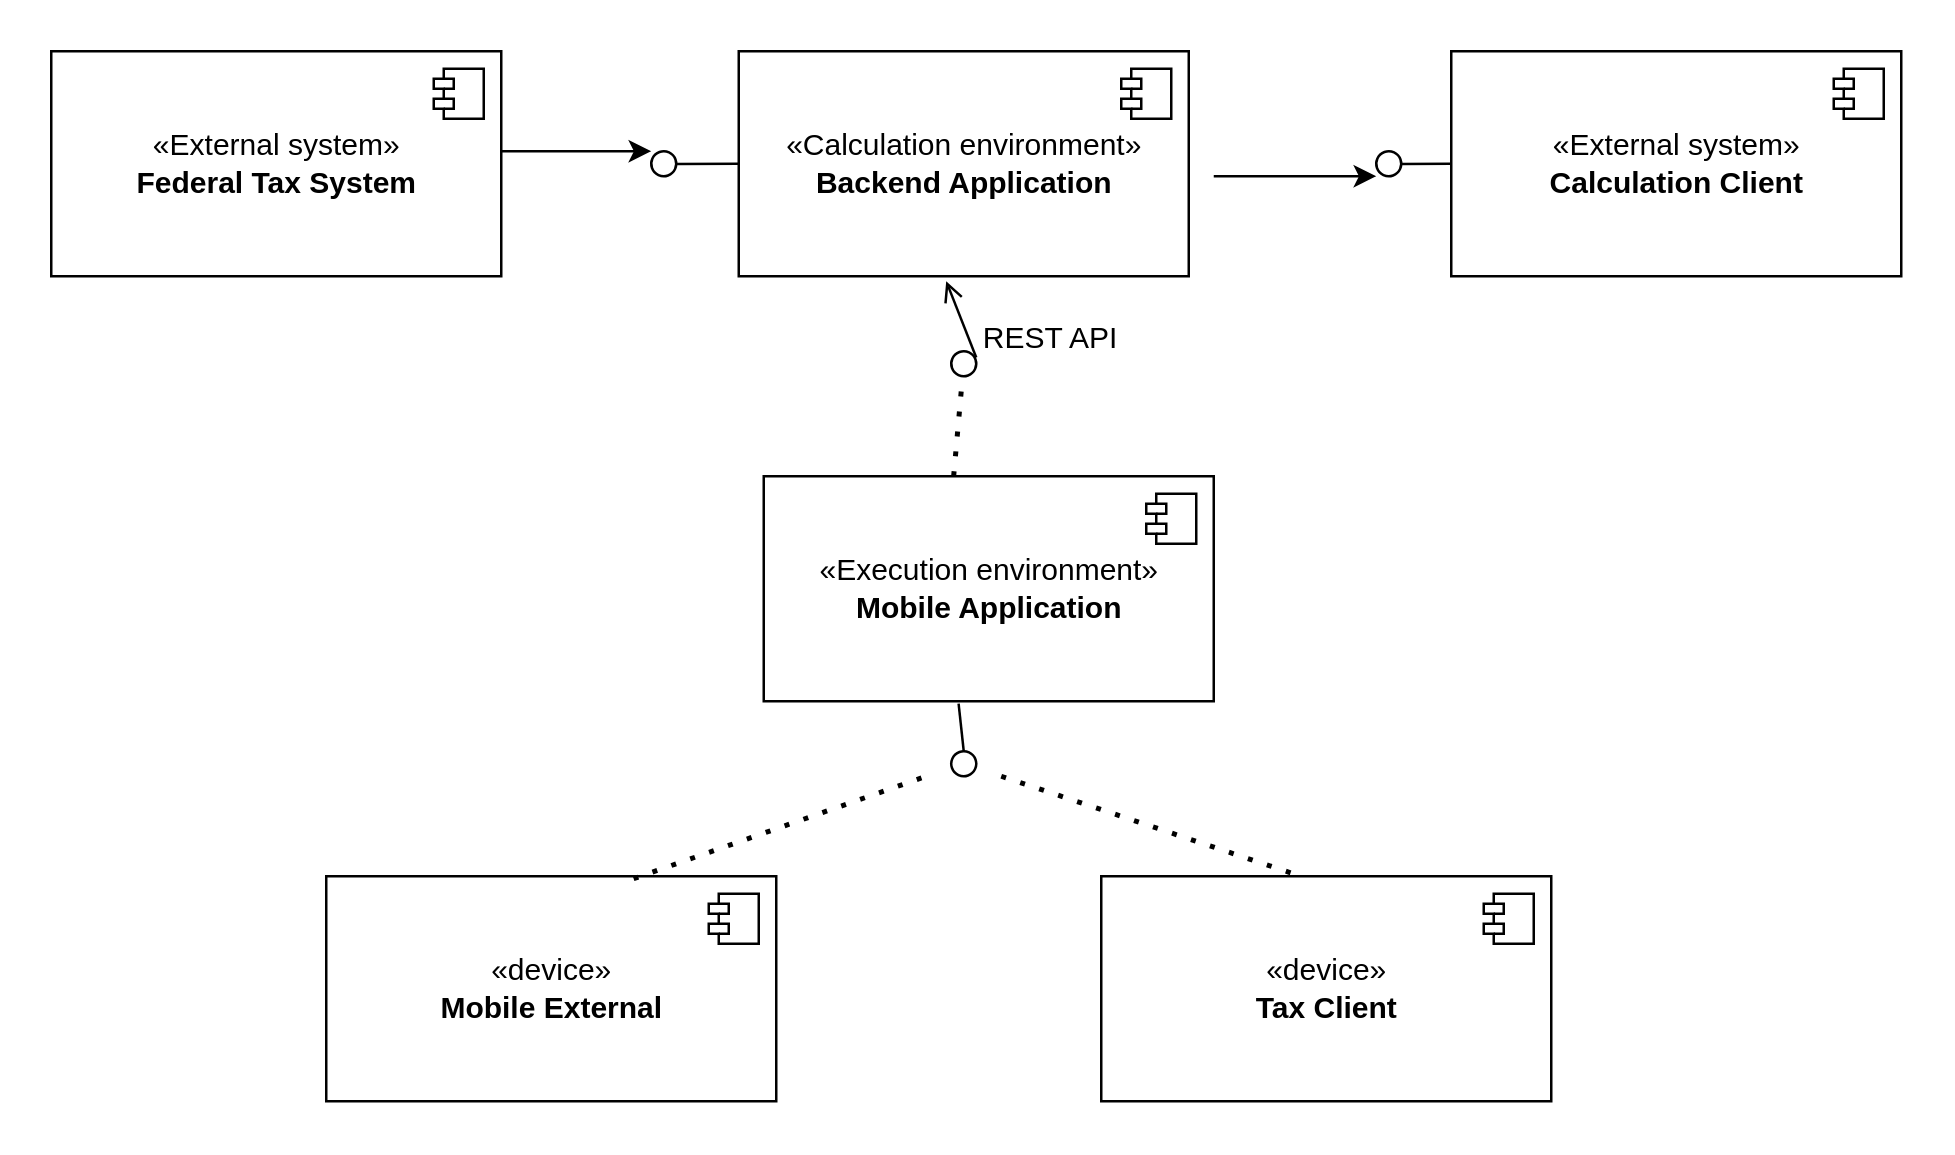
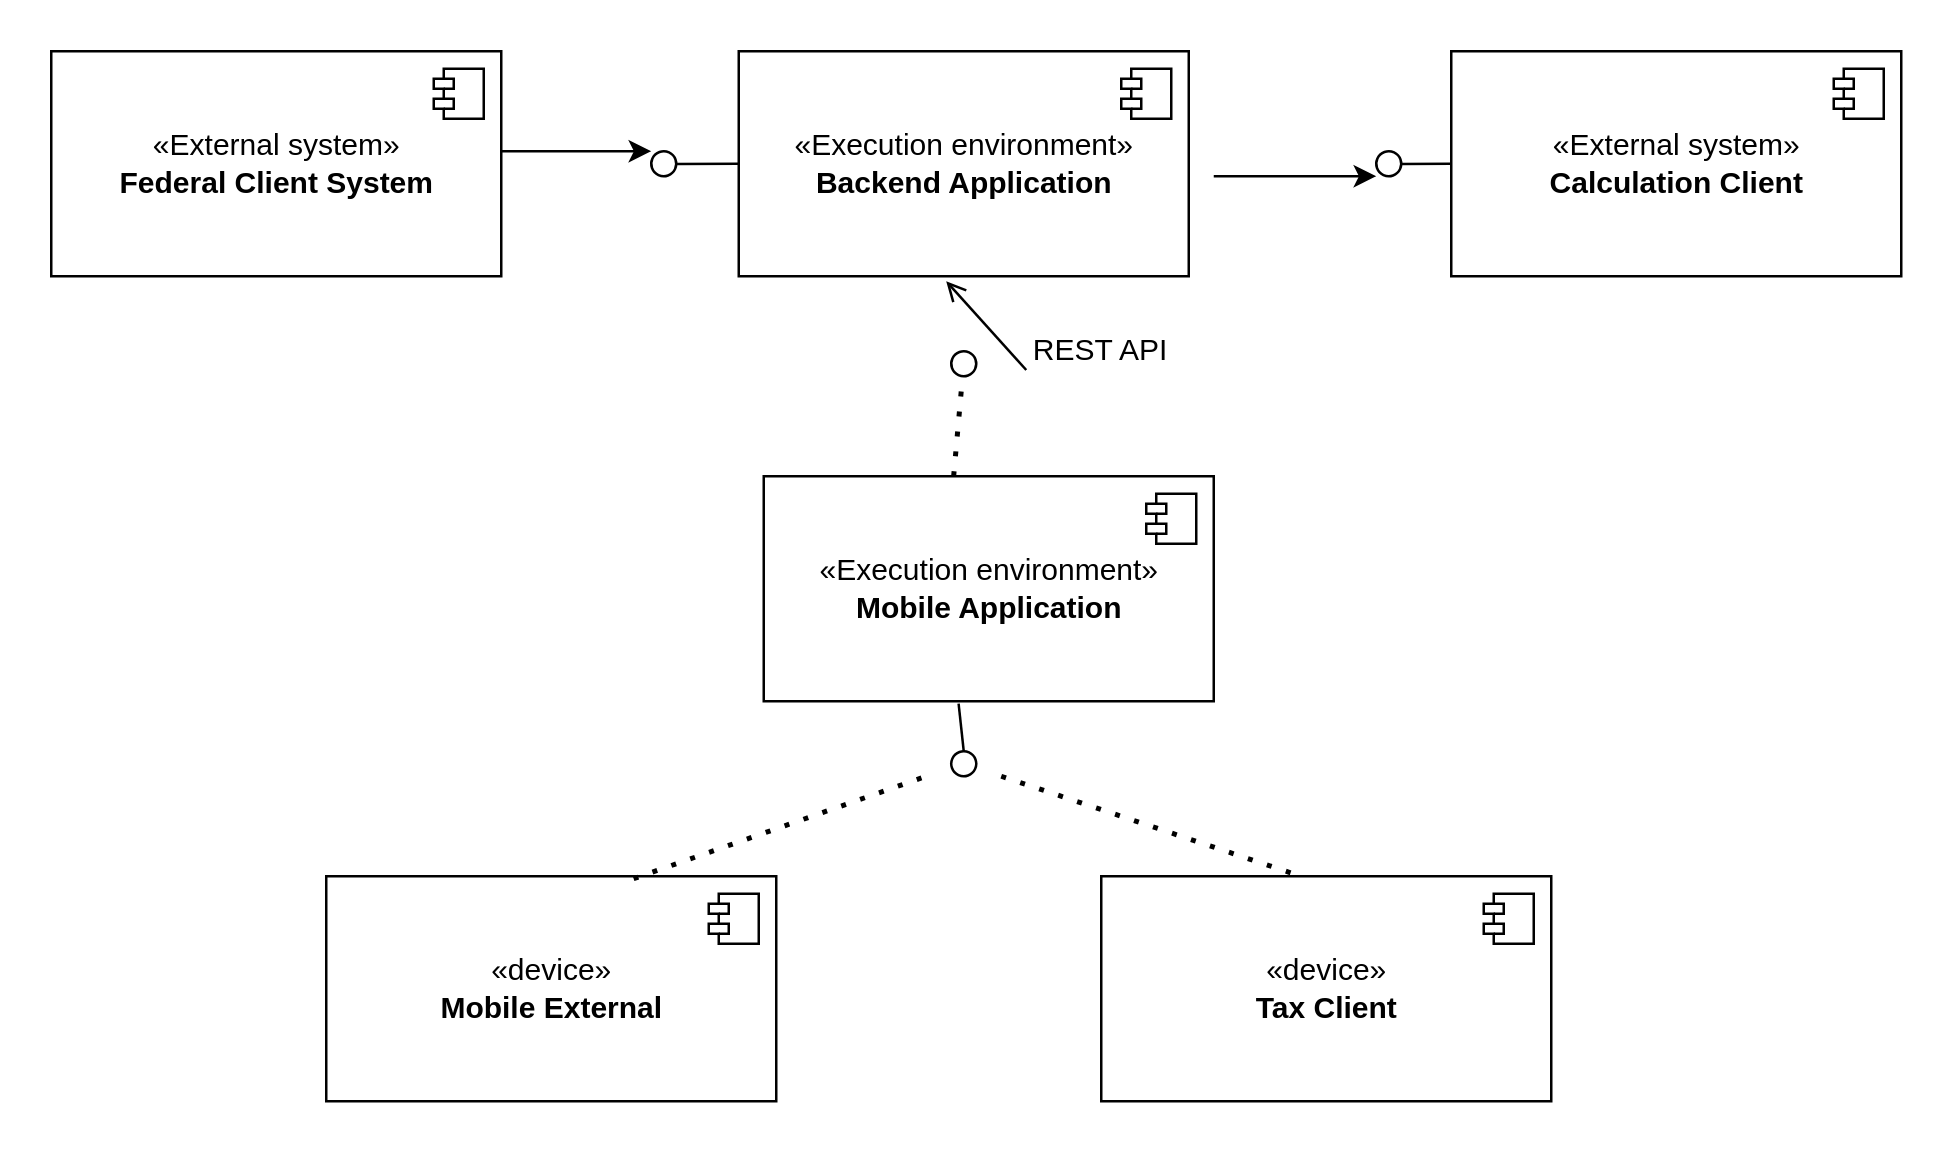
  <mxCell id="0" />
  <mxCell id="1" parent="0" />
  <mxCell id="2" value="&lt;div&gt;«device»&lt;/div&gt;&lt;div&gt;&lt;b&gt;Mobile External&lt;br&gt;&lt;/b&gt;&lt;/div&gt;" style="html=1;dropTarget=0;" parent="1" vertex="1"><mxGeometry x="130" y="350" width="180" height="90" as="geometry" /></mxCell>
  <mxCell id="3" value="" style="shape=module;jettyWidth=8;jettyHeight=4;" parent="2" vertex="1"><mxGeometry x="1" width="20" height="20" relative="1" as="geometry"><mxPoint x="-27" y="7" as="offset" /></mxGeometry></mxCell>
  <mxCell id="4" value="&lt;div&gt;«device»&lt;/div&gt;&lt;div&gt;&lt;b&gt;Tax Client&lt;br&gt;&lt;/b&gt;&lt;/div&gt;" style="html=1;dropTarget=0;" parent="1" vertex="1"><mxGeometry x="440" y="350" width="180" height="90" as="geometry" /></mxCell>
  <mxCell id="5" value="" style="shape=module;jettyWidth=8;jettyHeight=4;" parent="4" vertex="1"><mxGeometry x="1" width="20" height="20" relative="1" as="geometry"><mxPoint x="-27" y="7" as="offset" /></mxGeometry></mxCell>
  <mxCell id="6" value="&lt;div&gt;«Execution environment»&lt;/div&gt;&lt;b&gt;Mobile Application&lt;/b&gt;" style="html=1;dropTarget=0;" parent="1" vertex="1"><mxGeometry x="305" y="190" width="180" height="90" as="geometry" /></mxCell>
  <mxCell id="7" value="" style="shape=module;jettyWidth=8;jettyHeight=4;" parent="6" vertex="1"><mxGeometry x="1" width="20" height="20" relative="1" as="geometry"><mxPoint x="-27" y="7" as="offset" /></mxGeometry></mxCell>
- <mxCell id="8" value="&lt;div&gt;«Calculation environment»&lt;/div&gt;&lt;b&gt;Backend Application&lt;/b&gt;" style="html=1;dropTarget=0;" parent="1" vertex="1"><mxGeometry x="295" y="20" width="180" height="90" as="geometry" /></mxCell>
+ <mxCell id="8" value="&lt;div&gt;«Execution environment»&lt;/div&gt;&lt;b&gt;Backend Application&lt;/b&gt;" style="html=1;dropTarget=0;" parent="1" vertex="1"><mxGeometry x="295" y="20" width="180" height="90" as="geometry" /></mxCell>
  <mxCell id="9" value="" style="shape=module;jettyWidth=8;jettyHeight=4;" parent="8" vertex="1"><mxGeometry x="1" width="20" height="20" relative="1" as="geometry"><mxPoint x="-27" y="7" as="offset" /></mxGeometry></mxCell>
  <mxCell id="10" value="&lt;div&gt;«External system»&lt;/div&gt;&lt;div&gt;&lt;b&gt;Calculation Client&lt;br&gt;&lt;/b&gt;&lt;/div&gt;" style="html=1;dropTarget=0;" parent="1" vertex="1"><mxGeometry x="580" y="20" width="180" height="90" as="geometry" /></mxCell>
  <mxCell id="11" value="" style="shape=module;jettyWidth=8;jettyHeight=4;" parent="10" vertex="1"><mxGeometry x="1" width="20" height="20" relative="1" as="geometry"><mxPoint x="-27" y="7" as="offset" /></mxGeometry></mxCell>
- <mxCell id="12" value="&lt;div&gt;«External system»&lt;/div&gt;&lt;div&gt;&lt;b&gt;Federal Tax System&lt;/b&gt;&lt;br&gt;&lt;/div&gt;" style="html=1;dropTarget=0;" parent="1" vertex="1"><mxGeometry x="20" y="20" width="180" height="90" as="geometry" /></mxCell>
+ <mxCell id="12" value="&lt;div&gt;«External system»&lt;/div&gt;&lt;div&gt;&lt;b&gt;Federal Client System&lt;/b&gt;&lt;br&gt;&lt;/div&gt;" style="html=1;dropTarget=0;" parent="1" vertex="1"><mxGeometry x="20" y="20" width="180" height="90" as="geometry" /></mxCell>
  <mxCell id="13" value="" style="shape=module;jettyWidth=8;jettyHeight=4;" parent="12" vertex="1"><mxGeometry x="1" width="20" height="20" relative="1" as="geometry"><mxPoint x="-27" y="7" as="offset" /></mxGeometry></mxCell>
  <mxCell id="14" value="" style="ellipse;whiteSpace=wrap;html=1;align=center;aspect=fixed;resizable=0;points=[];outlineConnect=0;sketch=0;rotation=115;direction=south;" parent="1" vertex="1"><mxGeometry x="380" y="140" width="10" height="10" as="geometry" /></mxCell>
  <mxCell id="15" value="" style="ellipse;whiteSpace=wrap;html=1;align=center;aspect=fixed;resizable=0;points=[];outlineConnect=0;sketch=0;rotation=115;direction=south;" parent="1" vertex="1"><mxGeometry x="380" y="300" width="10" height="10" as="geometry" /></mxCell>
  <mxCell id="16" value="" style="ellipse;whiteSpace=wrap;html=1;align=center;aspect=fixed;resizable=0;points=[];outlineConnect=0;sketch=0;rotation=115;direction=south;" parent="1" vertex="1"><mxGeometry x="260" y="60" width="10" height="10" as="geometry" /></mxCell>
  <mxCell id="17" value="" style="ellipse;whiteSpace=wrap;html=1;align=center;aspect=fixed;resizable=0;points=[];outlineConnect=0;sketch=0;rotation=115;direction=south;" parent="1" vertex="1"><mxGeometry x="550" y="60" width="10" height="10" as="geometry" /></mxCell>
  <mxCell id="18" value="" style="endArrow=none;dashed=1;html=1;dashPattern=1 3;strokeWidth=2;rounded=0;exitX=0.683;exitY=0.011;exitDx=0;exitDy=0;exitPerimeter=0;" parent="1" source="2" edge="1"><mxGeometry width="50" height="50" relative="1" as="geometry"><mxPoint x="250" y="340" as="sourcePoint" /><mxPoint x="370" y="310" as="targetPoint" /><Array as="points" /></mxGeometry></mxCell>
  <mxCell id="19" value="" style="endArrow=none;dashed=1;html=1;dashPattern=1 3;strokeWidth=2;rounded=0;entryX=0.444;entryY=0;entryDx=0;entryDy=0;entryPerimeter=0;" parent="1" target="4" edge="1"><mxGeometry width="50" height="50" relative="1" as="geometry"><mxPoint x="400" y="310" as="sourcePoint" /><mxPoint x="520" y="280" as="targetPoint" /><Array as="points" /></mxGeometry></mxCell>
  <mxCell id="20" value="" style="endArrow=none;dashed=1;html=1;dashPattern=1 3;strokeWidth=2;rounded=0;exitX=0.422;exitY=0;exitDx=0;exitDy=0;exitPerimeter=0;" parent="1" source="6" edge="1" target="14"><mxGeometry width="50" height="50" relative="1" as="geometry"><mxPoint x="380" y="180" as="sourcePoint" /><mxPoint x="380" y="160" as="targetPoint" /></mxGeometry></mxCell>
- <mxCell id="21" value="REST API" style="text;html=1;strokeColor=none;fillColor=none;align=center;verticalAlign=middle;whiteSpace=wrap;rounded=0;" parent="1" vertex="1"><mxGeometry x="390" y="120" width="60" height="30" as="geometry" /></mxCell>
+ <mxCell id="21" value="REST API" style="text;html=1;strokeColor=none;fillColor=none;align=center;verticalAlign=middle;whiteSpace=wrap;rounded=0;" parent="1" vertex="1"><mxGeometry x="410" y="125" width="60" height="30" as="geometry" /></mxCell>
  <mxCell id="22" value="" style="endArrow=classic;html=1;rounded=0;" parent="1" edge="1"><mxGeometry width="50" height="50" relative="1" as="geometry"><mxPoint x="485" y="70" as="sourcePoint" /><mxPoint x="550" y="70" as="targetPoint" /></mxGeometry></mxCell>
  <mxCell id="23" value="" style="endArrow=none;html=1;rounded=0;entryX=0;entryY=0.5;entryDx=0;entryDy=0;" parent="1" source="17" target="10" edge="1"><mxGeometry width="50" height="50" relative="1" as="geometry"><mxPoint x="370" y="250" as="sourcePoint" /><mxPoint x="420" y="200" as="targetPoint" /></mxGeometry></mxCell>
  <mxCell id="24" value="" style="endArrow=classic;html=1;rounded=0;entryX=1;entryY=0.5;entryDx=0;entryDy=0;" parent="1" edge="1"><mxGeometry relative="1" as="geometry"><mxPoint x="200" y="60" as="sourcePoint" /><mxPoint x="260" y="60" as="targetPoint" /></mxGeometry></mxCell>
  <mxCell id="25" value="" style="endArrow=none;html=1;rounded=0;entryX=0;entryY=0.5;entryDx=0;entryDy=0;" parent="1" source="16" target="8" edge="1"><mxGeometry width="50" height="50" relative="1" as="geometry"><mxPoint x="270" y="110" as="sourcePoint" /><mxPoint x="320" y="60" as="targetPoint" /></mxGeometry></mxCell>
  <mxCell id="26" value="" style="endArrow=none;html=1;rounded=0;entryX=0.433;entryY=1.011;entryDx=0;entryDy=0;entryPerimeter=0;" parent="1" target="6" edge="1"><mxGeometry width="50" height="50" relative="1" as="geometry"><mxPoint x="385" y="300" as="sourcePoint" /><mxPoint x="420" y="330" as="targetPoint" /></mxGeometry></mxCell>
  <mxCell id="27" value="" style="endArrow=open;html=1;rounded=0;entryX=0.461;entryY=1.022;entryDx=0;entryDy=0;entryPerimeter=0;exitX=0;exitY=0.75;exitDx=0;exitDy=0;" parent="1" source="21" target="8" edge="1"><mxGeometry width="50" height="50" relative="1" as="geometry"><mxPoint x="380" y="150" as="sourcePoint" /><mxPoint x="360" y="130" as="targetPoint" /></mxGeometry></mxCell>
